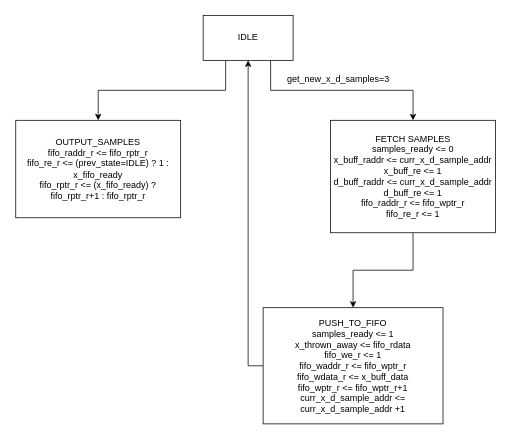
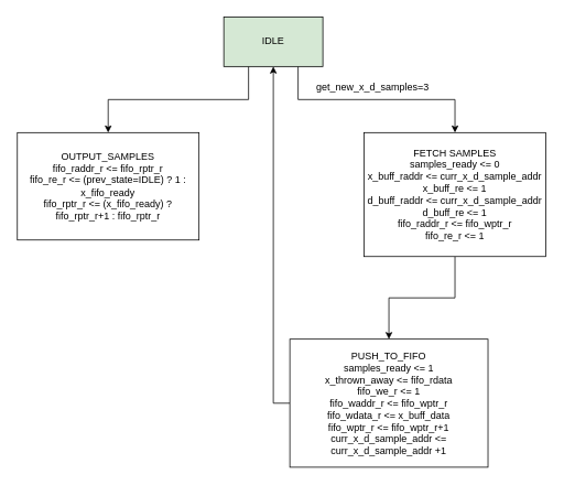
  <mxCell id="0" />
  <mxCell id="1" parent="0" />
  <mxCell id="2" style="edgeStyle=orthogonalEdgeStyle;rounded=0;orthogonalLoop=1;jettySize=auto;html=1;exitX=0.75;exitY=1;exitDx=0;exitDy=0;entryX=0.5;entryY=0;entryDx=0;entryDy=0;" edge="1" parent="1" source="4" target="6"><mxGeometry relative="1" as="geometry" /></mxCell>
  <mxCell id="3" style="edgeStyle=orthogonalEdgeStyle;rounded=0;orthogonalLoop=1;jettySize=auto;html=1;exitX=0.25;exitY=1;exitDx=0;exitDy=0;entryX=0.5;entryY=0;entryDx=0;entryDy=0;" edge="1" parent="1" source="4" target="10"><mxGeometry relative="1" as="geometry" /></mxCell>
- <mxCell id="4" value="IDLE" style="rounded=0;whiteSpace=wrap;html=1;" vertex="1" parent="1"><mxGeometry x="270" y="20" width="120" height="60" as="geometry" /></mxCell>
+ <mxCell id="4" value="IDLE" style="rounded=0;whiteSpace=wrap;html=1;fillColor=#d5e8d4;" vertex="1" parent="1"><mxGeometry x="270" y="20" width="120" height="60" as="geometry" /></mxCell>
  <mxCell id="5" style="edgeStyle=orthogonalEdgeStyle;rounded=0;orthogonalLoop=1;jettySize=auto;html=1;exitX=0.5;exitY=1;exitDx=0;exitDy=0;entryX=0.5;entryY=0;entryDx=0;entryDy=0;" edge="1" parent="1" source="6" target="9"><mxGeometry relative="1" as="geometry" /></mxCell>
  <mxCell id="6" value="FETCH SAMPLES&lt;br&gt;samples_ready &amp;lt;= 0&lt;br&gt;x_buff_raddr &amp;lt;= curr_x_d_sample_addr&lt;br&gt;x_buff_re &amp;lt;= 1&lt;br&gt;d_buff_raddr &amp;lt;= curr_x_d_sample_addr&lt;br&gt;d_buff_re &amp;lt;= 1&lt;br&gt;fifo_raddr_r &amp;lt;= fifo_wptr_r&lt;br&gt;fifo_re_r &amp;lt;= 1" style="rounded=0;whiteSpace=wrap;html=1;" vertex="1" parent="1"><mxGeometry x="440" y="160" width="220" height="150" as="geometry" /></mxCell>
  <mxCell id="7" value="get_new_x_d_samples=3" style="text;html=1;align=center;verticalAlign=middle;resizable=0;points=[];autosize=1;strokeColor=none;fillColor=none;" vertex="1" parent="1"><mxGeometry x="370" y="90" width="160" height="30" as="geometry" /></mxCell>
  <mxCell id="8" style="edgeStyle=orthogonalEdgeStyle;rounded=0;orthogonalLoop=1;jettySize=auto;html=1;exitX=0;exitY=0.5;exitDx=0;exitDy=0;entryX=0.5;entryY=1;entryDx=0;entryDy=0;" edge="1" parent="1" source="9" target="4"><mxGeometry relative="1" as="geometry" /></mxCell>
  <mxCell id="9" value="PUSH_TO_FIFO&lt;br&gt;samples_ready &amp;lt;= 1&lt;br&gt;x_thrown_away &amp;lt;= fifo_rdata&lt;br&gt;fifo_we_r &amp;lt;= 1&lt;br&gt;fifo_waddr_r &amp;lt;= fifo_wptr_r&lt;br&gt;fifo_wdata_r &amp;lt;= x_buff_data&lt;br&gt;fifo_wptr_r &amp;lt;= fifo_wptr_r+1&lt;br&gt;curr_x_d_sample_addr &amp;lt;= curr_x_d_sample_addr&amp;nbsp;+1" style="rounded=0;whiteSpace=wrap;html=1;" vertex="1" parent="1"><mxGeometry x="350" y="410" width="240" height="155" as="geometry" /></mxCell>
  <mxCell id="10" value="OUTPUT_SAMPLES&lt;br&gt;fifo_raddr_r &amp;lt;= fifo_rptr_r&lt;br&gt;fifo_re_r &amp;lt;= (prev_state=IDLE) ? 1 : x_fifo_ready&lt;br&gt;fifo_rptr_r &amp;lt;= (x_fifo_ready) ? fifo_rptr_r+1 : fifo_rptr_r" style="rounded=0;whiteSpace=wrap;html=1;" vertex="1" parent="1"><mxGeometry x="20" y="160" width="220" height="130" as="geometry" /></mxCell>
